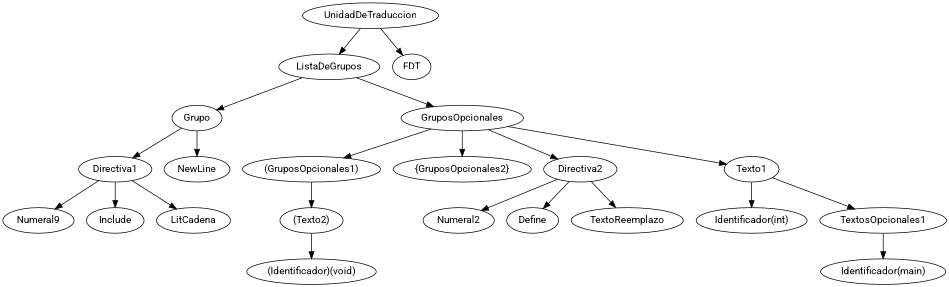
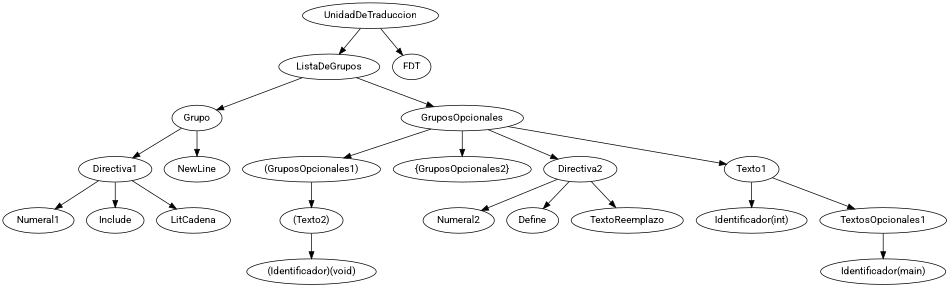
  digraph {
    fontname=Roboto
    node [fontname=Roboto]
    edge [fontname=Roboto]
    n1 [label="(GruposOpcionales1)"]
    n2 [label="(Texto2)"]
    n3 [label="(Identificador)(void)"]
    n4 [label="{GruposOpcionales2}"]
    n5 [label="Identificador(int)"]
    n6 [label="Identificador(main)"]
    UnidadDeTraduccion
    ListaDeGrupos
    FDT
    Grupo
    GruposOpcionales
    Directiva1
    NewLine
    Directiva2
    Texto1
-   Numeral1 [label=Numeral9]
+   Numeral1
    Include
    LitCadena
    Numeral2
    Define
    TextoReemplazo
    TextosOpcionales1
    n1 -> n2
    n2 -> n3
    UnidadDeTraduccion -> ListaDeGrupos
    UnidadDeTraduccion -> FDT
    ListaDeGrupos -> Grupo
    ListaDeGrupos -> GruposOpcionales
    Grupo -> Directiva1
    Grupo -> NewLine
    GruposOpcionales -> n1
    GruposOpcionales -> n4
    GruposOpcionales -> Directiva2
    GruposOpcionales -> Texto1
    Directiva1 -> Numeral1
    Directiva1 -> Include
    Directiva1 -> LitCadena
    Directiva2 -> Numeral2
    Directiva2 -> Define
    Directiva2 -> TextoReemplazo
    Texto1 -> n5
    Texto1 -> TextosOpcionales1
    TextosOpcionales1 -> n6
  }
